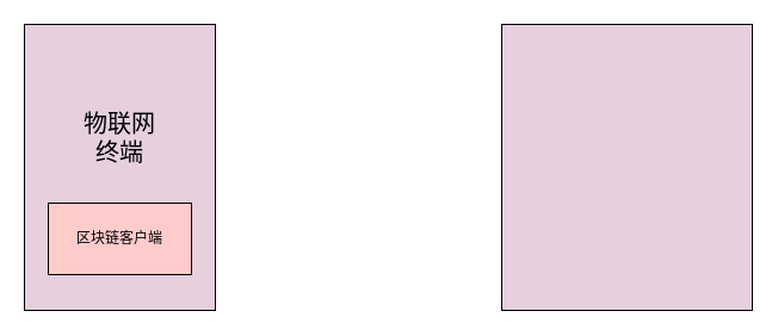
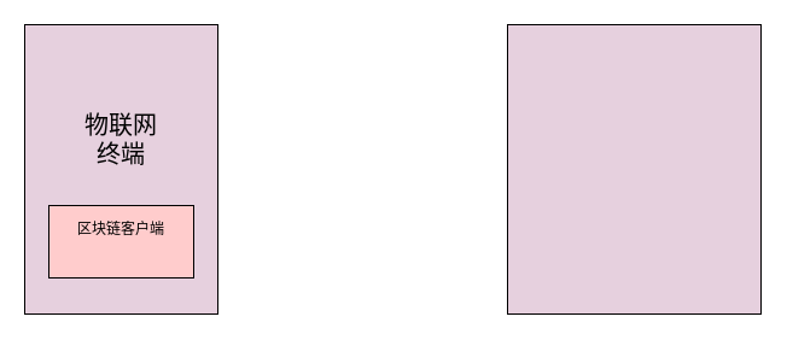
  <mxCell id="0" />
  <mxCell id="1" parent="0" />
  <mxCell id="2" value="" style="rounded=0;whiteSpace=wrap;html=1;fillColor=#E6D0DE;" vertex="1" parent="1"><mxGeometry x="20" y="20" width="160" height="240" as="geometry" /></mxCell>
  <mxCell id="3" value="&lt;font style=&quot;font-size: 20px;&quot;&gt;物联网终端&lt;/font&gt;" style="text;html=1;strokeColor=none;fillColor=none;align=center;verticalAlign=middle;whiteSpace=wrap;rounded=0;" vertex="1" parent="1"><mxGeometry x="60" y="100" width="80" height="30" as="geometry" /></mxCell>
  <mxCell id="4" value="" style="rounded=0;whiteSpace=wrap;html=1;fontSize=20;fillColor=#FFCCCC;" vertex="1" parent="1"><mxGeometry x="40" y="170" width="120" height="60" as="geometry" /></mxCell>
- <mxCell id="5" value="区块链客户端" style="text;html=1;strokeColor=none;fillColor=none;align=center;verticalAlign=middle;whiteSpace=wrap;rounded=0;" vertex="1" parent="1"><mxGeometry x="60" y="185" width="80" height="30" as="geometry" /></mxCell>
+ <mxCell id="5" value="区块链客户端" style="text;html=1;strokeColor=none;fillColor=none;align=center;verticalAlign=middle;whiteSpace=wrap;rounded=0;" vertex="1" parent="1"><mxGeometry x="60" y="175" width="80" height="30" as="geometry" /></mxCell>
  <mxCell id="6" value="" style="rounded=0;whiteSpace=wrap;html=1;fontSize=20;fillColor=#E6D0DE;" vertex="1" parent="1"><mxGeometry x="420" y="20" width="210" height="240" as="geometry" /></mxCell>
